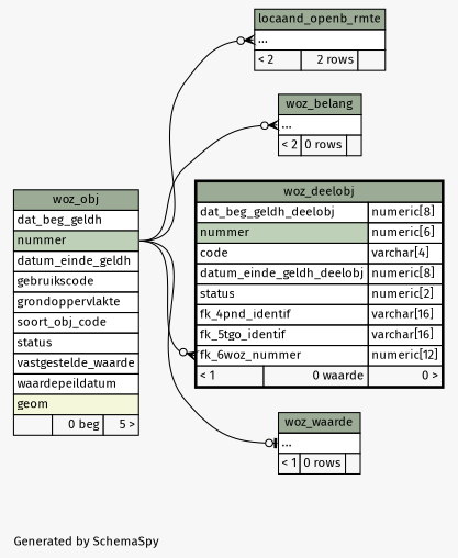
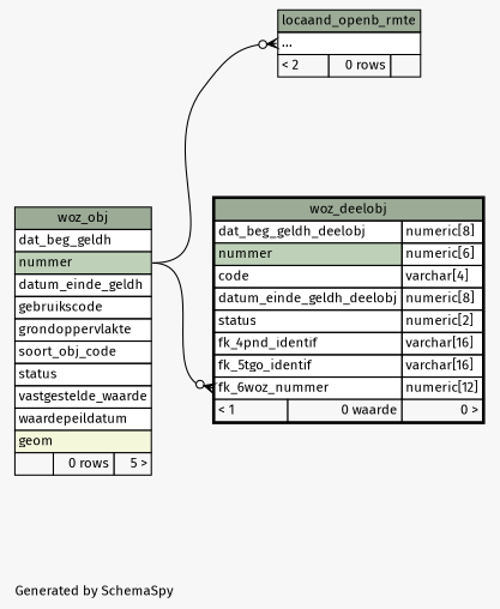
  digraph {
    bgcolor="#f7f7f7"
    fontname="Fira Sans"
    fontsize=11
    label="\nGenerated by SchemaSpy"
    labeljust=l
    nodesep=0.18
    rankdir=RL
    ranksep=0.46
    node [fontname="Fira Sans" fontsize=11 shape=plaintext]
    edge [arrowhead=none arrowsize=0.8 arrowtail=crowodot dir=back fontname="Fira Sans" headport="nummer:e" tailport="elipses:w"]
-   n1 [label=<     <TABLE BORDER="0" CELLBORDER="1" CELLSPACING="0" BGCOLOR="#ffffff">       <TR><TD COLSPAN="3" BGCOLOR="#9bab96" ALIGN="CENTER">woz_obj</TD></TR>       <TR><TD PORT="dat_beg_geldh" COLSPAN="3" ALIGN="LEFT">dat_beg_geldh</TD></TR>       <TR><TD PORT="nummer" COLSPAN="3" BGCOLOR="#bed1b8" ALIGN="LEFT">nummer</TD></TR>       <TR><TD PORT="datum_einde_geldh" COLSPAN="3" ALIGN="LEFT">datum_einde_geldh</TD></TR>       <TR><TD PORT="gebruikscode" COLSPAN="3" ALIGN="LEFT">gebruikscode</TD></TR>       <TR><TD PORT="grondoppervlakte" COLSPAN="3" ALIGN="LEFT">grondoppervlakte</TD></TR>       <TR><TD PORT="soort_obj_code" COLSPAN="3" ALIGN="LEFT">soort_obj_code</TD></TR>       <TR><TD PORT="status" COLSPAN="3" ALIGN="LEFT">status</TD></TR>       <TR><TD PORT="vastgestelde_waarde" COLSPAN="3" ALIGN="LEFT">vastgestelde_waarde</TD></TR>       <TR><TD PORT="waardepeildatum" COLSPAN="3" ALIGN="LEFT">waardepeildatum</TD></TR>       <TR><TD PORT="geom" COLSPAN="3" BGCOLOR="#f4f7da" ALIGN="LEFT">geom</TD></TR>       <TR><TD ALIGN="LEFT" BGCOLOR="#f7f7f7">  </TD><TD ALIGN="RIGHT" BGCOLOR="#f7f7f7">0 beg</TD><TD ALIGN="RIGHT" BGCOLOR="#f7f7f7">5 &gt;</TD></TR>     </TABLE>>]
-   n2 [label=<     <TABLE BORDER="0" CELLBORDER="1" CELLSPACING="0" BGCOLOR="#ffffff">       <TR><TD COLSPAN="3" BGCOLOR="#9bab96" ALIGN="CENTER">locaand_openb_rmte</TD></TR>       <TR><TD PORT="elipses" COLSPAN="3" ALIGN="LEFT">...</TD></TR>       <TR><TD ALIGN="LEFT" BGCOLOR="#f7f7f7">&lt; 2</TD><TD ALIGN="RIGHT" BGCOLOR="#f7f7f7">2 rows</TD><TD ALIGN="RIGHT" BGCOLOR="#f7f7f7">  </TD></TR>     </TABLE>>]
-   n3 [label=<     <TABLE BORDER="0" CELLBORDER="1" CELLSPACING="0" BGCOLOR="#ffffff">       <TR><TD COLSPAN="3" BGCOLOR="#9bab96" ALIGN="CENTER">woz_belang</TD></TR>       <TR><TD PORT="elipses" COLSPAN="3" ALIGN="LEFT">...</TD></TR>       <TR><TD ALIGN="LEFT" BGCOLOR="#f7f7f7">&lt; 2</TD><TD ALIGN="RIGHT" BGCOLOR="#f7f7f7">0 rows</TD><TD ALIGN="RIGHT" BGCOLOR="#f7f7f7">  </TD></TR>     </TABLE>>]
+   n1 [label=<     <TABLE BORDER="0" CELLBORDER="1" CELLSPACING="0" BGCOLOR="#ffffff">       <TR><TD COLSPAN="3" BGCOLOR="#9bab96" ALIGN="CENTER">woz_obj</TD></TR>       <TR><TD PORT="dat_beg_geldh" COLSPAN="3" ALIGN="LEFT">dat_beg_geldh</TD></TR>       <TR><TD PORT="nummer" COLSPAN="3" BGCOLOR="#bed1b8" ALIGN="LEFT">nummer</TD></TR>       <TR><TD PORT="datum_einde_geldh" COLSPAN="3" ALIGN="LEFT">datum_einde_geldh</TD></TR>       <TR><TD PORT="gebruikscode" COLSPAN="3" ALIGN="LEFT">gebruikscode</TD></TR>       <TR><TD PORT="grondoppervlakte" COLSPAN="3" ALIGN="LEFT">grondoppervlakte</TD></TR>       <TR><TD PORT="soort_obj_code" COLSPAN="3" ALIGN="LEFT">soort_obj_code</TD></TR>       <TR><TD PORT="status" COLSPAN="3" ALIGN="LEFT">status</TD></TR>       <TR><TD PORT="vastgestelde_waarde" COLSPAN="3" ALIGN="LEFT">vastgestelde_waarde</TD></TR>       <TR><TD PORT="waardepeildatum" COLSPAN="3" ALIGN="LEFT">waardepeildatum</TD></TR>       <TR><TD PORT="geom" COLSPAN="3" BGCOLOR="#f4f7da" ALIGN="LEFT">geom</TD></TR>       <TR><TD ALIGN="LEFT" BGCOLOR="#f7f7f7">  </TD><TD ALIGN="RIGHT" BGCOLOR="#f7f7f7">0 rows</TD><TD ALIGN="RIGHT" BGCOLOR="#f7f7f7">5 &gt;</TD></TR>     </TABLE>>]
+   n2 [label=<     <TABLE BORDER="0" CELLBORDER="1" CELLSPACING="0" BGCOLOR="#ffffff">       <TR><TD COLSPAN="3" BGCOLOR="#9bab96" ALIGN="CENTER">locaand_openb_rmte</TD></TR>       <TR><TD PORT="elipses" COLSPAN="3" ALIGN="LEFT">...</TD></TR>       <TR><TD ALIGN="LEFT" BGCOLOR="#f7f7f7">&lt; 2</TD><TD ALIGN="RIGHT" BGCOLOR="#f7f7f7">0 rows</TD><TD ALIGN="RIGHT" BGCOLOR="#f7f7f7">  </TD></TR>     </TABLE>>]
    n4 [label=<     <TABLE BORDER="2" CELLBORDER="1" CELLSPACING="0" BGCOLOR="#ffffff">       <TR><TD COLSPAN="3" BGCOLOR="#9bab96" ALIGN="CENTER">woz_deelobj</TD></TR>       <TR><TD PORT="dat_beg_geldh_deelobj" COLSPAN="2" ALIGN="LEFT">dat_beg_geldh_deelobj</TD><TD PORT="dat_beg_geldh_deelobj.type" ALIGN="LEFT">numeric[8]</TD></TR>       <TR><TD PORT="nummer" COLSPAN="2" BGCOLOR="#bed1b8" ALIGN="LEFT">nummer</TD><TD PORT="nummer.type" ALIGN="LEFT">numeric[6]</TD></TR>       <TR><TD PORT="code" COLSPAN="2" ALIGN="LEFT">code</TD><TD PORT="code.type" ALIGN="LEFT">varchar[4]</TD></TR>       <TR><TD PORT="datum_einde_geldh_deelobj" COLSPAN="2" ALIGN="LEFT">datum_einde_geldh_deelobj</TD><TD PORT="datum_einde_geldh_deelobj.type" ALIGN="LEFT">numeric[8]</TD></TR>       <TR><TD PORT="status" COLSPAN="2" ALIGN="LEFT">status</TD><TD PORT="status.type" ALIGN="LEFT">numeric[2]</TD></TR>       <TR><TD PORT="fk_4pnd_identif" COLSPAN="2" ALIGN="LEFT">fk_4pnd_identif</TD><TD PORT="fk_4pnd_identif.type" ALIGN="LEFT">varchar[16]</TD></TR>       <TR><TD PORT="fk_5tgo_identif" COLSPAN="2" ALIGN="LEFT">fk_5tgo_identif</TD><TD PORT="fk_5tgo_identif.type" ALIGN="LEFT">varchar[16]</TD></TR>       <TR><TD PORT="fk_6woz_nummer" COLSPAN="2" ALIGN="LEFT">fk_6woz_nummer</TD><TD PORT="fk_6woz_nummer.type" ALIGN="LEFT">numeric[12]</TD></TR>       <TR><TD ALIGN="LEFT" BGCOLOR="#f7f7f7">&lt; 1</TD><TD ALIGN="RIGHT" BGCOLOR="#f7f7f7">0 waarde</TD><TD ALIGN="RIGHT" BGCOLOR="#f7f7f7">0 &gt;</TD></TR>     </TABLE>>]
-   n5 [label=<     <TABLE BORDER="0" CELLBORDER="1" CELLSPACING="0" BGCOLOR="#ffffff">       <TR><TD COLSPAN="3" BGCOLOR="#9bab96" ALIGN="CENTER">woz_waarde</TD></TR>       <TR><TD PORT="elipses" COLSPAN="3" ALIGN="LEFT">...</TD></TR>       <TR><TD ALIGN="LEFT" BGCOLOR="#f7f7f7">&lt; 1</TD><TD ALIGN="RIGHT" BGCOLOR="#f7f7f7">0 rows</TD><TD ALIGN="RIGHT" BGCOLOR="#f7f7f7">  </TD></TR>     </TABLE>>]
    n2 -> n1
-   n3 -> n1
    n4 -> n1 [tailport="fk_6woz_nummer:w"]
-   n5 -> n1 [arrowtail=teeodot]
  }
